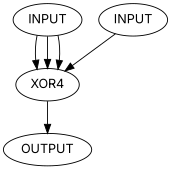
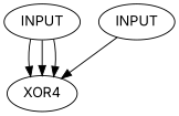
  digraph {
    fontname=Inter
    node [fontname=Inter]
    edge [fontname=Inter]
    n1 [label=INPUT]
    n2 [label=XOR4]
    n3 [label=INPUT]
-   n4 [label=OUTPUT]
    n1 -> n2
    n1 -> n2
    n1 -> n2
-   n2 -> n4
    n3 -> n2
  }
